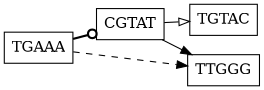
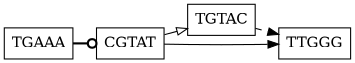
  digraph {
    rankdir=LR
    ranksep=0.3
    node [margin=0.1 shape=box]
    edge [arrowhead=normal style=solid]
    TGAAA [height=0.15 width=0.5]
    CGTAT [height=0.15 width=0.5]
    TGTAC [height=0.15 width=0.5]
    TTGGG [height=0.15 width=0.5]
    TGAAA -> CGTAT [arrowhead=odot style=bold]
    CGTAT -> TGTAC [arrowhead=onormal]
    CGTAT -> TTGGG
-   TGAAA -> TTGGG [style=dashed]
+   TGTAC -> TTGGG [style=dashed]
  }
